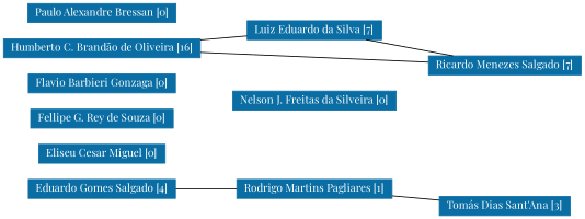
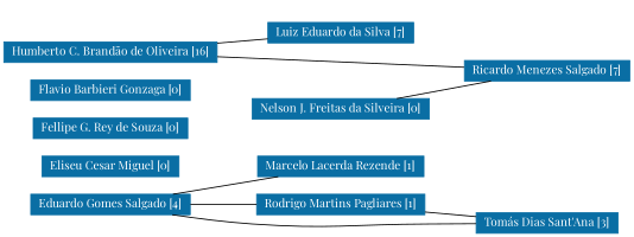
  strict graph {
    fontname="Playfair Display"
    rankdir=LR
    node [color="#0A6EA4" fontcolor="#FFFFFF" fontname="Playfair Display" fontsize=12 shape=rectangle style=filled]
    edge [fontname="Playfair Display"]
    n1 [height=0.29167 label="Eduardo Gomes Salgado [4]" width=2.1111]
+   n2 [height=0.29167 label="Marcelo Lacerda Rezende [1]" width=2.1806]
    n3 [height=0.29167 label="Rodrigo Martins Pagliares [1]" width=2.1944]
    n4 [height=0.29167 label="Tomás Dias Sant'Ana [3]" width=1.875]
    n5 [height=0.29167 label="Eliseu Cesar Miguel [0]" width=1.7917]
    n6 [height=0.29167 label="Fellipe G. Rey de Souza [0]" width=2.0694]
    n7 [height=0.29167 label="Flavio Barbieri Gonzaga [0]" width=2.0972]
    n8 [height=0.29167 label="Humberto C. Brandão de Oliveira [16]" width=2.7778]
    n9 [height=0.29167 label="Luiz Eduardo da Silva [7]" width=1.9444]
    n10 [height=0.29167 label="Ricardo Menezes Salgado [7]" width=2.1806]
    n11 [height=0.29167 label="Nelson J. Freitas da Silveira [0]" width=2.2778]
-   n12 [height=0.29167 label="Paulo Alexandre Bressan [0]" width=2.125]
+   n1 -- n2
    n1 -- n3
+   n1 -- n4
    n3 -- n4
    n8 -- n9
    n8 -- n10
-   n9 -- n10
+   n11 -- n10
  }
